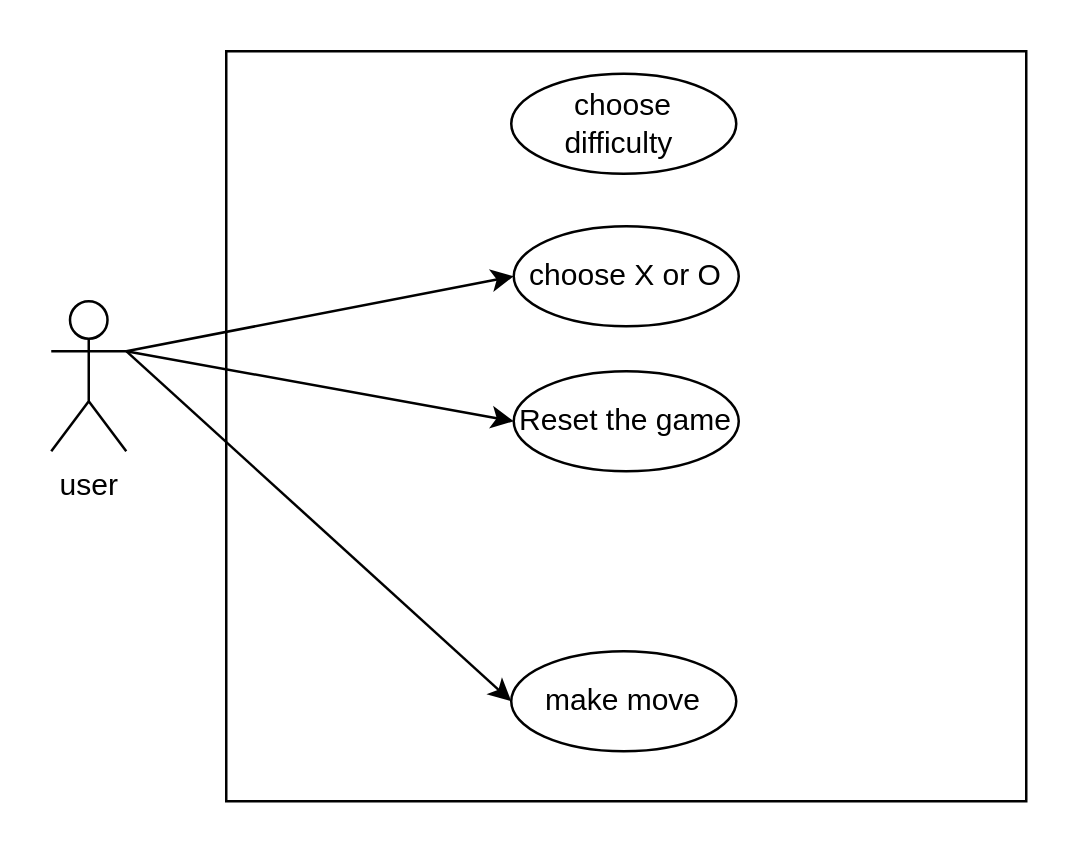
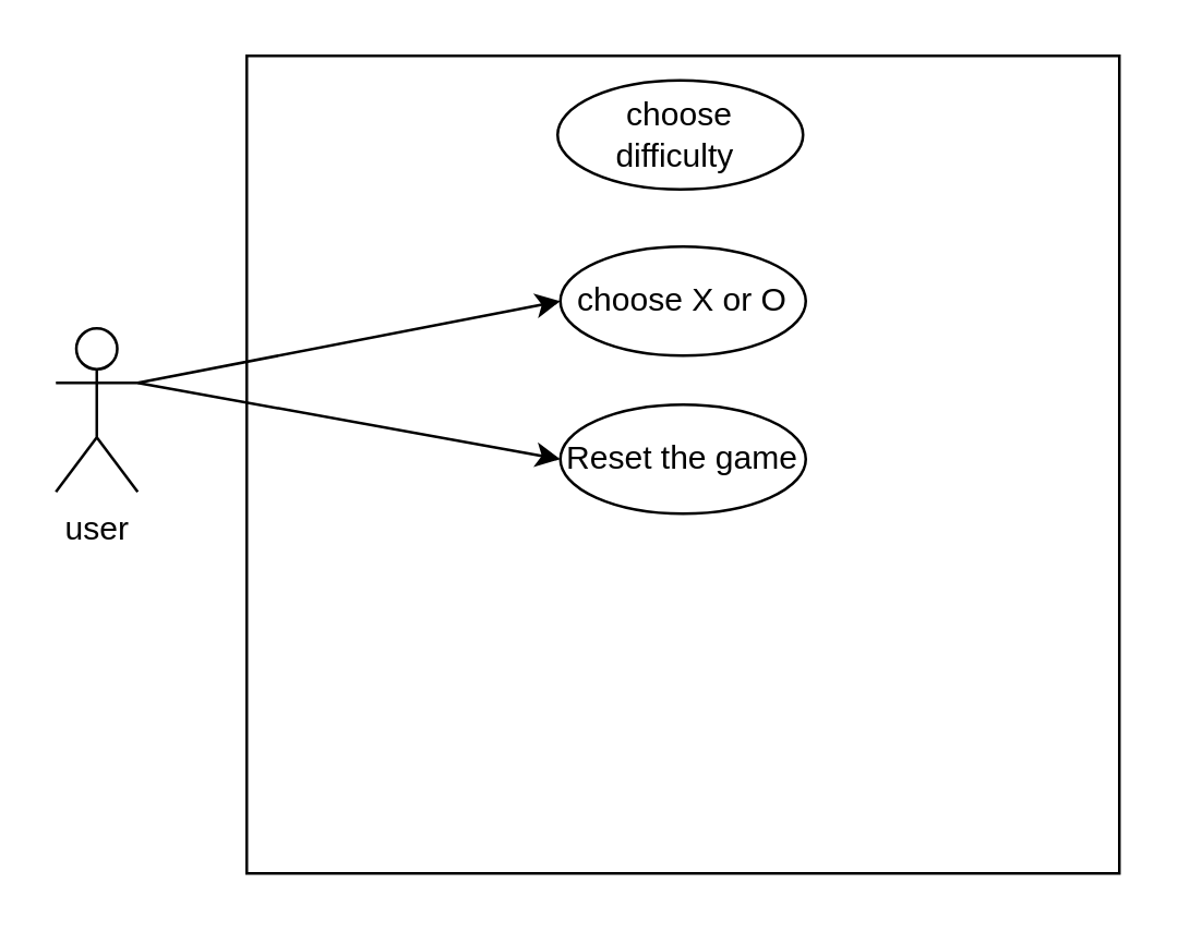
  <mxCell id="0" />
  <mxCell id="1" parent="0" />
  <mxCell id="2" value="user" style="shape=umlActor;verticalLabelPosition=bottom;verticalAlign=top;html=1;outlineConnect=0;" vertex="1" parent="1"><mxGeometry x="20" y="120" width="30" height="60" as="geometry" /></mxCell>
  <mxCell id="3" value="" style="rounded=0;whiteSpace=wrap;html=1;" vertex="1" parent="1"><mxGeometry x="90" y="20" width="320" height="300" as="geometry" /></mxCell>
  <mxCell id="4" value="choose difficulty&amp;nbsp;" style="ellipse;whiteSpace=wrap;html=1;" vertex="1" parent="1"><mxGeometry x="204" y="29" width="90" height="40" as="geometry" /></mxCell>
  <mxCell id="5" value="choose X or O" style="ellipse;whiteSpace=wrap;html=1;" vertex="1" parent="1"><mxGeometry x="205" y="90" width="90" height="40" as="geometry" /></mxCell>
  <mxCell id="6" value="Reset the game" style="ellipse;whiteSpace=wrap;html=1;" vertex="1" parent="1"><mxGeometry x="205" y="148" width="90" height="40" as="geometry" /></mxCell>
  <mxCell id="7" value="" style="endArrow=classic;html=1;rounded=0;entryX=0;entryY=0.5;entryDx=0;entryDy=0;" edge="1" parent="1" target="5"><mxGeometry width="50" height="50" relative="1" as="geometry"><mxPoint x="50" y="140" as="sourcePoint" /><mxPoint x="214" y="59" as="targetPoint" /></mxGeometry></mxCell>
  <mxCell id="8" value="" style="endArrow=classic;html=1;rounded=0;entryX=0;entryY=0.5;entryDx=0;entryDy=0;" edge="1" parent="1" target="6"><mxGeometry width="50" height="50" relative="1" as="geometry"><mxPoint x="50" y="140" as="sourcePoint" /><mxPoint x="215" y="120" as="targetPoint" /></mxGeometry></mxCell>
- <mxCell id="9" value="make move" style="ellipse;whiteSpace=wrap;html=1;" vertex="1" parent="1"><mxGeometry x="204" y="260" width="90" height="40" as="geometry" /></mxCell>
- <mxCell id="10" value="" style="endArrow=classic;html=1;rounded=0;entryX=0;entryY=0.5;entryDx=0;entryDy=0;exitX=1;exitY=0.333;exitDx=0;exitDy=0;exitPerimeter=0;" edge="1" parent="1" source="2" target="9"><mxGeometry width="50" height="50" relative="1" as="geometry"><mxPoint x="60" y="150" as="sourcePoint" /><mxPoint x="215" y="349" as="targetPoint" /></mxGeometry></mxCell>
